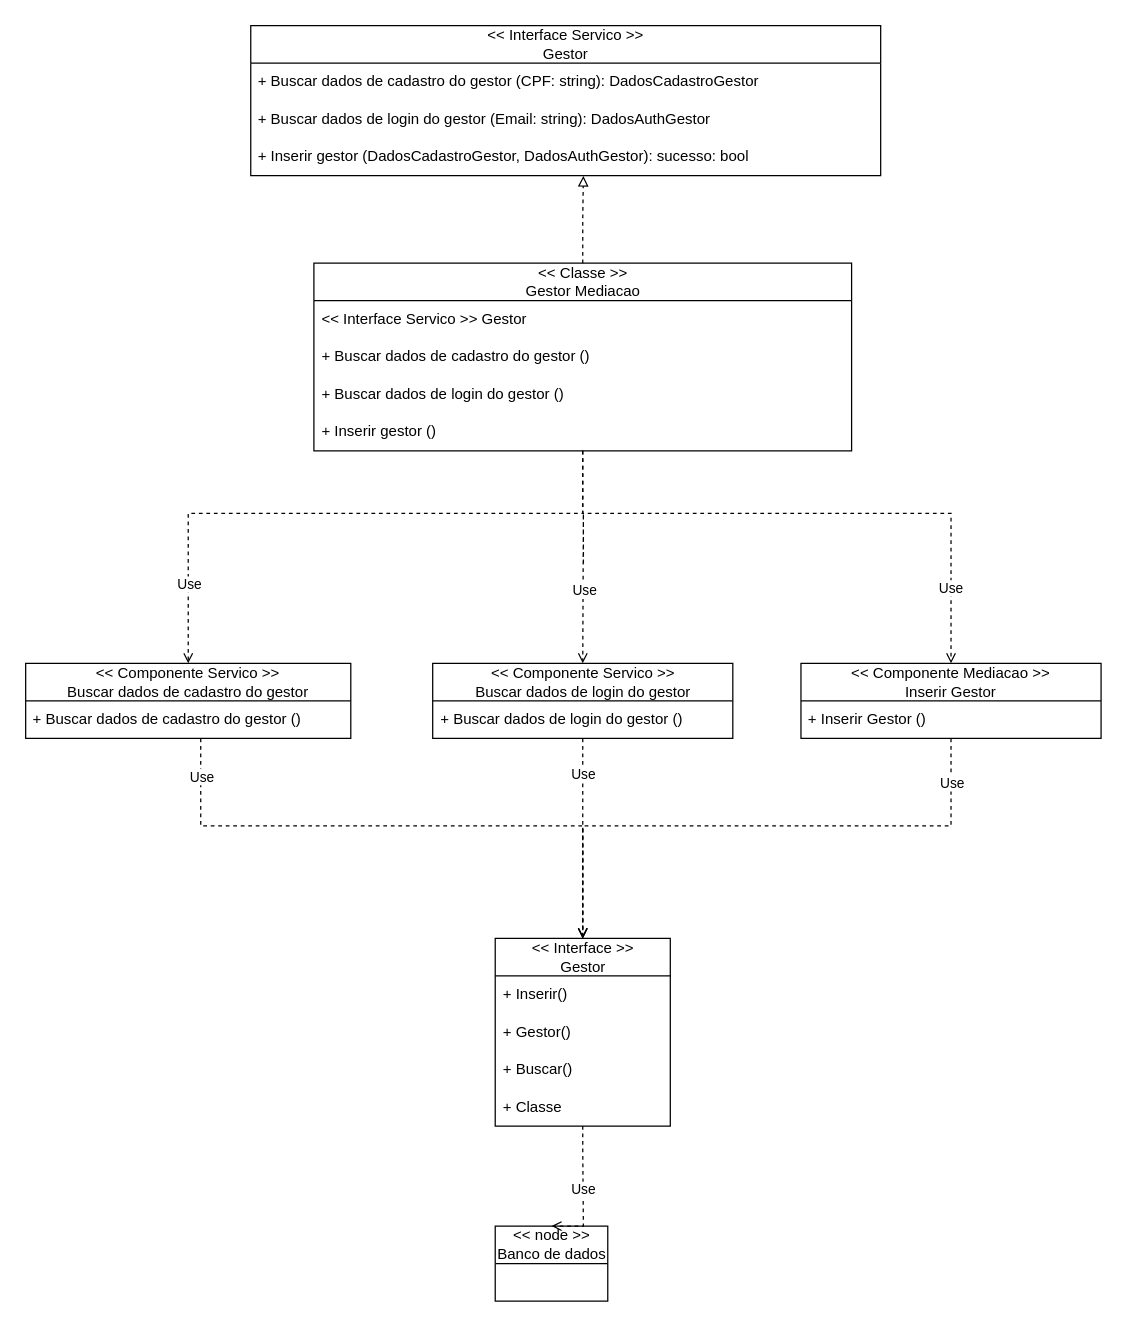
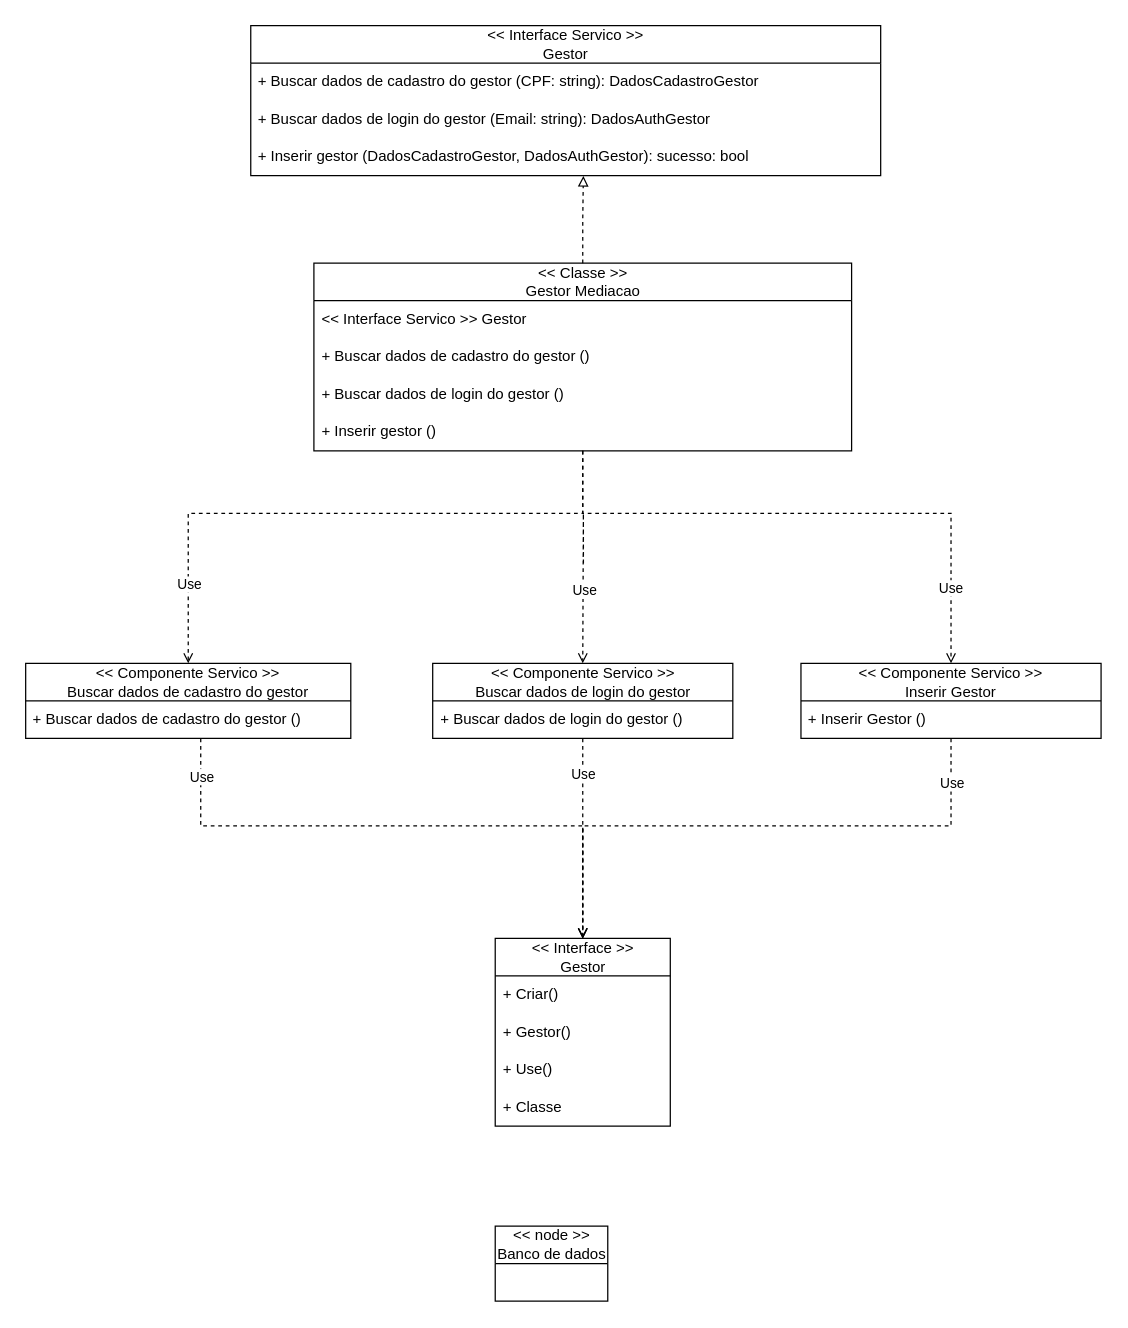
  <mxCell id="0" />
  <mxCell id="1" parent="0" />
  <mxCell id="2" value="&amp;lt;&amp;lt; Interface Servico &amp;gt;&amp;gt;&lt;div&gt;Gestor&lt;/div&gt;" style="swimlane;fontStyle=0;childLayout=stackLayout;horizontal=1;startSize=30;horizontalStack=0;resizeParent=1;resizeParentMax=0;resizeLast=0;collapsible=1;marginBottom=0;whiteSpace=wrap;html=1;" parent="1" vertex="1"><mxGeometry x="200" y="20" width="503.75" height="120" as="geometry" /></mxCell>
  <mxCell id="3" value="+ Buscar dados de cadastro do gestor (CPF: string): DadosCadastroGestor" style="text;strokeColor=none;fillColor=none;align=left;verticalAlign=middle;spacingLeft=4;spacingRight=4;overflow=hidden;points=[[0,0.5],[1,0.5]];portConstraint=eastwest;rotatable=0;whiteSpace=wrap;html=1;" parent="2" vertex="1"><mxGeometry y="30" width="503.75" height="30" as="geometry" /></mxCell>
  <mxCell id="4" value="+ Buscar dados de login do gestor&amp;nbsp;(Email: string): DadosAuthGestor" style="text;strokeColor=none;fillColor=none;align=left;verticalAlign=middle;spacingLeft=4;spacingRight=4;overflow=hidden;points=[[0,0.5],[1,0.5]];portConstraint=eastwest;rotatable=0;whiteSpace=wrap;html=1;" parent="2" vertex="1"><mxGeometry y="60" width="503.75" height="30" as="geometry" /></mxCell>
  <mxCell id="5" value="+ Inserir gestor (DadosCadastroGestor, DadosAuthGestor): sucesso: bool" style="text;strokeColor=none;fillColor=none;align=left;verticalAlign=middle;spacingLeft=4;spacingRight=4;overflow=hidden;points=[[0,0.5],[1,0.5]];portConstraint=eastwest;rotatable=0;whiteSpace=wrap;html=1;" parent="2" vertex="1"><mxGeometry y="90" width="503.75" height="30" as="geometry" /></mxCell>
  <mxCell id="6" value="&amp;lt;&amp;lt; Classe &amp;gt;&amp;gt;&lt;br&gt;&lt;div style=&quot;text-align: left;&quot;&gt;Gestor Mediacao&lt;/div&gt;" style="swimlane;fontStyle=0;childLayout=stackLayout;horizontal=1;startSize=30;horizontalStack=0;resizeParent=1;resizeParentMax=0;resizeLast=0;collapsible=1;marginBottom=0;whiteSpace=wrap;html=1;" parent="1" vertex="1"><mxGeometry x="250.5" y="210" width="430" height="150" as="geometry" /></mxCell>
  <mxCell id="7" value="&amp;lt;&amp;lt; Interface Servico &amp;gt;&amp;gt; Gestor" style="text;strokeColor=none;fillColor=none;align=left;verticalAlign=middle;spacingLeft=4;spacingRight=4;overflow=hidden;points=[[0,0.5],[1,0.5]];portConstraint=eastwest;rotatable=0;whiteSpace=wrap;html=1;" parent="6" vertex="1"><mxGeometry y="30" width="430" height="30" as="geometry" /></mxCell>
  <mxCell id="8" value="+ Buscar dados de cadastro do gestor ()" style="text;strokeColor=none;fillColor=none;align=left;verticalAlign=middle;spacingLeft=4;spacingRight=4;overflow=hidden;points=[[0,0.5],[1,0.5]];portConstraint=eastwest;rotatable=0;whiteSpace=wrap;html=1;" parent="6" vertex="1"><mxGeometry y="60" width="430" height="30" as="geometry" /></mxCell>
  <mxCell id="9" value="+ Buscar dados de login do gestor ()" style="text;strokeColor=none;fillColor=none;align=left;verticalAlign=middle;spacingLeft=4;spacingRight=4;overflow=hidden;points=[[0,0.5],[1,0.5]];portConstraint=eastwest;rotatable=0;whiteSpace=wrap;html=1;" parent="6" vertex="1"><mxGeometry y="90" width="430" height="30" as="geometry" /></mxCell>
  <mxCell id="10" value="+ Inserir gestor ()" style="text;strokeColor=none;fillColor=none;align=left;verticalAlign=middle;spacingLeft=4;spacingRight=4;overflow=hidden;points=[[0,0.5],[1,0.5]];portConstraint=eastwest;rotatable=0;whiteSpace=wrap;html=1;" parent="6" vertex="1"><mxGeometry y="120" width="430" height="30" as="geometry" /></mxCell>
  <mxCell id="11" style="edgeStyle=orthogonalEdgeStyle;rounded=0;orthogonalLoop=1;jettySize=auto;html=1;dashed=1;endArrow=block;endFill=0;entryX=0.528;entryY=1.005;entryDx=0;entryDy=0;entryPerimeter=0;" parent="1" source="6" target="5" edge="1"><mxGeometry relative="1" as="geometry"><mxPoint x="467" y="170" as="targetPoint" /></mxGeometry></mxCell>
  <mxCell id="12" value="&amp;lt;&amp;lt; Componente Servico &amp;gt;&amp;gt;&lt;div&gt;&lt;span style=&quot;text-align: left;&quot;&gt;Buscar dados de cadastro do&amp;nbsp;&lt;/span&gt;&lt;span style=&quot;text-align: left; background-color: transparent; color: light-dark(rgb(0, 0, 0), rgb(255, 255, 255));&quot;&gt;gestor&lt;/span&gt;&lt;br&gt;&lt;/div&gt;" style="swimlane;fontStyle=0;childLayout=stackLayout;horizontal=1;startSize=30;horizontalStack=0;resizeParent=1;resizeParentMax=0;resizeLast=0;collapsible=1;marginBottom=0;whiteSpace=wrap;html=1;" parent="1" vertex="1"><mxGeometry x="20" y="530" width="260" height="60" as="geometry" /></mxCell>
  <mxCell id="13" value="+ Buscar dados de cadastro do gestor ()" style="text;strokeColor=none;fillColor=none;align=left;verticalAlign=middle;spacingLeft=4;spacingRight=4;overflow=hidden;points=[[0,0.5],[1,0.5]];portConstraint=eastwest;rotatable=0;whiteSpace=wrap;html=1;" parent="12" vertex="1"><mxGeometry y="30" width="260" height="30" as="geometry" /></mxCell>
  <mxCell id="14" value="&amp;lt;&amp;lt; Componente Servico &amp;gt;&amp;gt;&lt;div&gt;&lt;span style=&quot;text-align: left;&quot;&gt;Buscar dados de login do&amp;nbsp;&lt;/span&gt;&lt;span style=&quot;text-align: left; background-color: transparent; color: light-dark(rgb(0, 0, 0), rgb(255, 255, 255));&quot;&gt;gestor&lt;/span&gt;&lt;br&gt;&lt;/div&gt;" style="swimlane;fontStyle=0;childLayout=stackLayout;horizontal=1;startSize=30;horizontalStack=0;resizeParent=1;resizeParentMax=0;resizeLast=0;collapsible=1;marginBottom=0;whiteSpace=wrap;html=1;" parent="1" vertex="1"><mxGeometry x="345.5" y="530" width="240" height="60" as="geometry" /></mxCell>
  <mxCell id="15" value="+ Buscar dados de login do gestor ()" style="text;strokeColor=none;fillColor=none;align=left;verticalAlign=middle;spacingLeft=4;spacingRight=4;overflow=hidden;points=[[0,0.5],[1,0.5]];portConstraint=eastwest;rotatable=0;whiteSpace=wrap;html=1;" parent="14" vertex="1"><mxGeometry y="30" width="240" height="30" as="geometry" /></mxCell>
- <mxCell id="16" value="&amp;lt;&amp;lt; Componente Mediacao &amp;gt;&amp;gt;&lt;div&gt;Inserir Gestor&lt;/div&gt;" style="swimlane;fontStyle=0;childLayout=stackLayout;horizontal=1;startSize=30;horizontalStack=0;resizeParent=1;resizeParentMax=0;resizeLast=0;collapsible=1;marginBottom=0;whiteSpace=wrap;html=1;" parent="1" vertex="1"><mxGeometry x="640" y="530" width="240" height="60" as="geometry" /></mxCell>
+ <mxCell id="16" value="&amp;lt;&amp;lt; Componente Servico &amp;gt;&amp;gt;&lt;div&gt;Inserir Gestor&lt;/div&gt;" style="swimlane;fontStyle=0;childLayout=stackLayout;horizontal=1;startSize=30;horizontalStack=0;resizeParent=1;resizeParentMax=0;resizeLast=0;collapsible=1;marginBottom=0;whiteSpace=wrap;html=1;" parent="1" vertex="1"><mxGeometry x="640" y="530" width="240" height="60" as="geometry" /></mxCell>
  <mxCell id="17" value="+&amp;nbsp;&lt;span style=&quot;text-align: center;&quot;&gt;Inserir Gestor ()&lt;/span&gt;" style="text;strokeColor=none;fillColor=none;align=left;verticalAlign=middle;spacingLeft=4;spacingRight=4;overflow=hidden;points=[[0,0.5],[1,0.5]];portConstraint=eastwest;rotatable=0;whiteSpace=wrap;html=1;" parent="16" vertex="1"><mxGeometry y="30" width="240" height="30" as="geometry" /></mxCell>
  <mxCell id="18" style="edgeStyle=orthogonalEdgeStyle;rounded=0;orthogonalLoop=1;jettySize=auto;html=1;endArrow=open;endFill=0;dashed=1;entryX=0.5;entryY=0;entryDx=0;entryDy=0;" parent="1" source="10" edge="1" target="12"><mxGeometry relative="1" as="geometry"><Array as="points"><mxPoint x="466" y="410" /><mxPoint x="150" y="410" /></Array><mxPoint x="70" y="530" as="targetPoint" /></mxGeometry></mxCell>
  <mxCell id="19" style="edgeStyle=orthogonalEdgeStyle;rounded=0;orthogonalLoop=1;jettySize=auto;html=1;entryX=0.5;entryY=0;entryDx=0;entryDy=0;dashed=1;endArrow=open;endFill=0;" parent="1" target="14" edge="1"><mxGeometry relative="1" as="geometry"><Array as="points"><mxPoint x="466" y="410" /><mxPoint x="466" y="410" /></Array><mxPoint x="466.029" y="450" as="sourcePoint" /></mxGeometry></mxCell>
  <mxCell id="20" value="Use" style="edgeLabel;html=1;align=center;verticalAlign=middle;resizable=0;points=[];" vertex="1" connectable="0" parent="19"><mxGeometry x="0.259" y="1" relative="1" as="geometry"><mxPoint as="offset" /></mxGeometry></mxCell>
  <mxCell id="21" style="edgeStyle=orthogonalEdgeStyle;rounded=0;orthogonalLoop=1;jettySize=auto;html=1;entryX=0.5;entryY=0;entryDx=0;entryDy=0;dashed=1;endArrow=open;endFill=0;" parent="1" source="10" target="16" edge="1"><mxGeometry relative="1" as="geometry"><Array as="points"><mxPoint x="466" y="410" /><mxPoint x="760" y="410" /></Array></mxGeometry></mxCell>
  <mxCell id="22" value="Use" style="edgeLabel;html=1;align=center;verticalAlign=middle;resizable=0;points=[];" vertex="1" connectable="0" parent="21"><mxGeometry x="0.74" y="-1" relative="1" as="geometry"><mxPoint as="offset" /></mxGeometry></mxCell>
  <mxCell id="23" value="Use" style="edgeLabel;html=1;align=center;verticalAlign=middle;resizable=0;points=[];" parent="1" vertex="1" connectable="0"><mxGeometry x="150" y="466.473" as="geometry" /></mxCell>
  <mxCell id="24" value="&amp;lt;&amp;lt; Interface &amp;gt;&amp;gt;&lt;div&gt;Gestor&lt;/div&gt;" style="swimlane;fontStyle=0;childLayout=stackLayout;horizontal=1;startSize=30;horizontalStack=0;resizeParent=1;resizeParentMax=0;resizeLast=0;collapsible=1;marginBottom=0;whiteSpace=wrap;html=1;" parent="1" vertex="1"><mxGeometry x="395.5" y="750" width="140" height="150" as="geometry" /></mxCell>
- <mxCell id="25" value="+ Inserir()&lt;span style=&quot;white-space: pre;&quot;&gt;&#09;&lt;/span&gt;" style="text;strokeColor=none;fillColor=none;align=left;verticalAlign=middle;spacingLeft=4;spacingRight=4;overflow=hidden;points=[[0,0.5],[1,0.5]];portConstraint=eastwest;rotatable=0;whiteSpace=wrap;html=1;" parent="24" vertex="1"><mxGeometry y="30" width="140" height="30" as="geometry" /></mxCell>
+ <mxCell id="25" value="+ Criar()&lt;span style=&quot;white-space: pre;&quot;&gt;&#09;&lt;/span&gt;" style="text;strokeColor=none;fillColor=none;align=left;verticalAlign=middle;spacingLeft=4;spacingRight=4;overflow=hidden;points=[[0,0.5],[1,0.5]];portConstraint=eastwest;rotatable=0;whiteSpace=wrap;html=1;" parent="24" vertex="1"><mxGeometry y="30" width="140" height="30" as="geometry" /></mxCell>
  <mxCell id="26" value="+ Gestor()" style="text;strokeColor=none;fillColor=none;align=left;verticalAlign=middle;spacingLeft=4;spacingRight=4;overflow=hidden;points=[[0,0.5],[1,0.5]];portConstraint=eastwest;rotatable=0;whiteSpace=wrap;html=1;" parent="24" vertex="1"><mxGeometry y="60" width="140" height="30" as="geometry" /></mxCell>
- <mxCell id="27" value="+ Buscar()" style="text;strokeColor=none;fillColor=none;align=left;verticalAlign=middle;spacingLeft=4;spacingRight=4;overflow=hidden;points=[[0,0.5],[1,0.5]];portConstraint=eastwest;rotatable=0;whiteSpace=wrap;html=1;" parent="24" vertex="1"><mxGeometry y="90" width="140" height="30" as="geometry" /></mxCell>
+ <mxCell id="27" value="+ Use()" style="text;strokeColor=none;fillColor=none;align=left;verticalAlign=middle;spacingLeft=4;spacingRight=4;overflow=hidden;points=[[0,0.5],[1,0.5]];portConstraint=eastwest;rotatable=0;whiteSpace=wrap;html=1;" parent="24" vertex="1"><mxGeometry y="90" width="140" height="30" as="geometry" /></mxCell>
  <mxCell id="28" value="+ Classe" style="text;strokeColor=none;fillColor=none;align=left;verticalAlign=middle;spacingLeft=4;spacingRight=4;overflow=hidden;points=[[0,0.5],[1,0.5]];portConstraint=eastwest;rotatable=0;whiteSpace=wrap;html=1;" parent="24" vertex="1"><mxGeometry y="120" width="140" height="30" as="geometry" /></mxCell>
  <mxCell id="29" style="edgeStyle=orthogonalEdgeStyle;rounded=0;orthogonalLoop=1;jettySize=auto;html=1;entryX=0.5;entryY=0;entryDx=0;entryDy=0;dashed=1;endArrow=open;endFill=0;" parent="1" source="15" target="24" edge="1"><mxGeometry relative="1" as="geometry"><Array as="points"><mxPoint x="466" y="620" /><mxPoint x="466" y="620" /></Array></mxGeometry></mxCell>
  <mxCell id="30" style="edgeStyle=orthogonalEdgeStyle;rounded=0;orthogonalLoop=1;jettySize=auto;html=1;entryX=0.5;entryY=0;entryDx=0;entryDy=0;dashed=1;endArrow=open;endFill=0;" parent="1" source="13" target="24" edge="1"><mxGeometry relative="1" as="geometry"><Array as="points"><mxPoint x="160" y="660" /><mxPoint x="465" y="660" /></Array></mxGeometry></mxCell>
  <mxCell id="31" style="edgeStyle=orthogonalEdgeStyle;rounded=0;orthogonalLoop=1;jettySize=auto;html=1;entryX=0.5;entryY=0;entryDx=0;entryDy=0;dashed=1;endArrow=open;endFill=0;" parent="1" source="17" target="24" edge="1"><mxGeometry relative="1" as="geometry"><Array as="points"><mxPoint x="760" y="660" /><mxPoint x="466" y="660" /></Array></mxGeometry></mxCell>
  <mxCell id="32" value="Use" style="edgeLabel;html=1;align=center;verticalAlign=middle;resizable=0;points=[];" vertex="1" connectable="0" parent="31"><mxGeometry x="-0.846" relative="1" as="geometry"><mxPoint as="offset" /></mxGeometry></mxCell>
  <mxCell id="33" value="Use" style="edgeLabel;html=1;align=center;verticalAlign=middle;resizable=0;points=[];" parent="1" vertex="1" connectable="0"><mxGeometry x="160" y="620.003" as="geometry" /></mxCell>
  <mxCell id="34" value="Use" style="edgeLabel;html=1;align=center;verticalAlign=middle;resizable=0;points=[];" parent="1" vertex="1" connectable="0"><mxGeometry x="190" y="481.473" as="geometry"><mxPoint x="275" y="137" as="offset" /></mxGeometry></mxCell>
  <mxCell id="35" value="&amp;lt;&amp;lt; node &amp;gt;&amp;gt;&lt;div&gt;Banco de dados&lt;/div&gt;" style="swimlane;fontStyle=0;childLayout=stackLayout;horizontal=1;startSize=30;horizontalStack=0;resizeParent=1;resizeParentMax=0;resizeLast=0;collapsible=1;marginBottom=0;whiteSpace=wrap;html=1;" parent="1" vertex="1"><mxGeometry x="395.5" y="980" width="90" height="60" as="geometry" /></mxCell>
- <mxCell id="36" style="edgeStyle=orthogonalEdgeStyle;rounded=0;orthogonalLoop=1;jettySize=auto;html=1;entryX=0.5;entryY=0;entryDx=0;entryDy=0;dashed=1;endArrow=open;endFill=0;" parent="1" source="28" target="35" edge="1"><mxGeometry relative="1" as="geometry"><Array as="points"><mxPoint x="466" y="920" /><mxPoint x="466" y="920" /></Array></mxGeometry></mxCell>
- <mxCell id="37" value="Use" style="edgeLabel;html=1;align=center;verticalAlign=middle;resizable=0;points=[];" vertex="1" connectable="0" parent="36"><mxGeometry x="-0.025" relative="1" as="geometry"><mxPoint as="offset" /></mxGeometry></mxCell>
